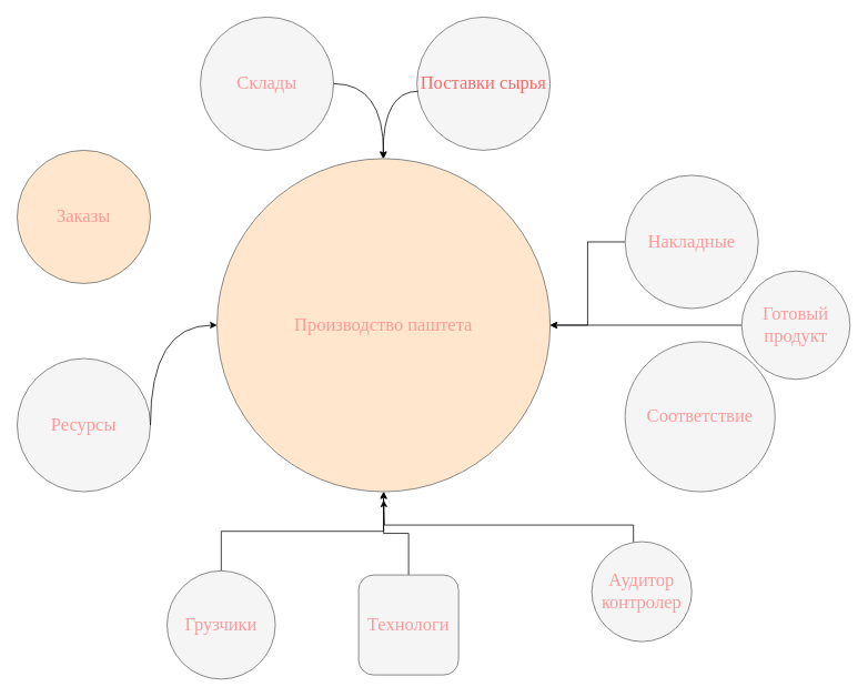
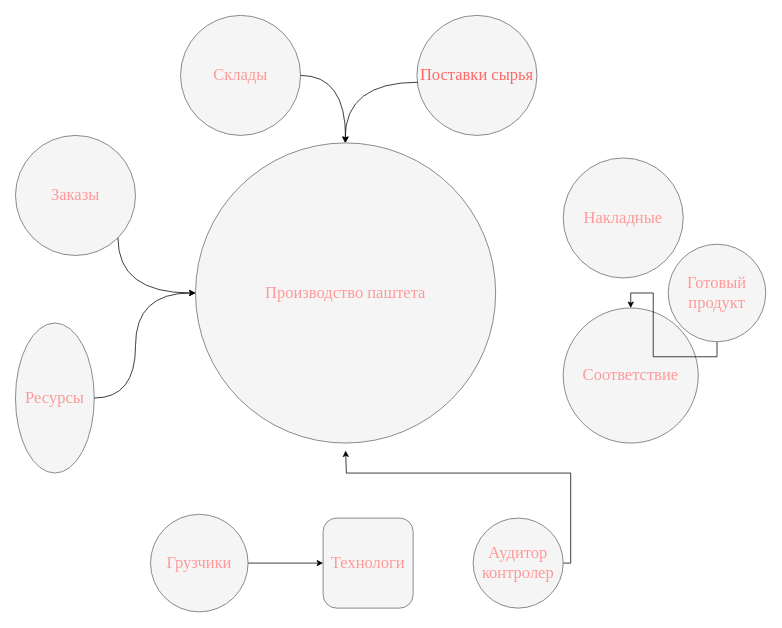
  <mxCell id="0" />
  <mxCell id="1" parent="0" />
- <mxCell id="2" value="Производство паштета" style="ellipse;whiteSpace=wrap;html=1;rounded=0;shadow=0;dashed=0;comic=0;fontFamily=Verdana;fontSize=22;fontColor=#FF9999;fillColor=#ffe6cc;strokeColor=#666666;" parent="1" vertex="1"><mxGeometry x="260" y="190" width="400" height="400" as="geometry" /></mxCell>
- <mxCell id="3" value="Поставки сырья" style="ellipse;whiteSpace=wrap;html=1;rounded=0;shadow=0;dashed=0;comic=0;fontFamily=Verdana;fontSize=22;fontColor=#FF6666;fillColor=#f5f5f5;strokeColor=#666666;" parent="1" vertex="1"><mxGeometry x="500" y="20" width="160" height="160" as="geometry" /></mxCell>
+ <mxCell id="2" value="Производство паштета" style="ellipse;whiteSpace=wrap;html=1;rounded=0;shadow=0;dashed=0;comic=0;fontFamily=Verdana;fontSize=22;fontColor=#FF9999;fillColor=#f5f5f5;strokeColor=#666666;" parent="1" vertex="1"><mxGeometry x="260" y="190" width="400" height="400" as="geometry" /></mxCell>
+ <mxCell id="3" value="Поставки сырья" style="ellipse;whiteSpace=wrap;html=1;rounded=0;shadow=0;dashed=0;comic=0;fontFamily=Verdana;fontSize=22;fontColor=#FF6666;fillColor=#f5f5f5;strokeColor=#666666;" parent="1" vertex="1"><mxGeometry x="555" y="20" width="160" height="160" as="geometry" /></mxCell>
  <mxCell id="4" style="edgeStyle=orthogonalEdgeStyle;rounded=0;orthogonalLoop=1;jettySize=auto;html=1;" edge="1" parent="1" source="5"><mxGeometry relative="1" as="geometry"><mxPoint x="460" y="600" as="targetPoint" /><Array as="points"><mxPoint x="760" y="630" /><mxPoint x="461" y="630" /><mxPoint x="461" y="600" /></Array></mxGeometry></mxCell>
- <mxCell id="5" value="Аудитор контролер" style="ellipse;whiteSpace=wrap;html=1;rounded=0;shadow=0;dashed=0;comic=0;fontFamily=Verdana;fontSize=22;fontColor=#FF9999;fillColor=#f5f5f5;strokeColor=#666666;" parent="1" vertex="1"><mxGeometry x="710" y="650" width="120" height="120" as="geometry" /></mxCell>
- <mxCell id="6" style="edgeStyle=orthogonalEdgeStyle;rounded=0;orthogonalLoop=1;jettySize=auto;html=1;" edge="1" parent="1" source="7" target="2"><mxGeometry relative="1" as="geometry" /></mxCell>
+ <mxCell id="5" value="Аудитор контролер" style="ellipse;whiteSpace=wrap;html=1;rounded=0;shadow=0;dashed=0;comic=0;fontFamily=Verdana;fontSize=22;fontColor=#FF9999;fillColor=#f5f5f5;strokeColor=#666666;" parent="1" vertex="1"><mxGeometry x="630" y="690" width="120" height="120" as="geometry" /></mxCell>
  <mxCell id="7" value="Накладные" style="ellipse;whiteSpace=wrap;html=1;rounded=0;shadow=0;dashed=0;comic=0;fontFamily=Verdana;fontSize=22;fontColor=#FF9999;fillColor=#f5f5f5;strokeColor=#666666;" parent="1" vertex="1"><mxGeometry x="750" y="210" width="160" height="160" as="geometry" /></mxCell>
- <mxCell id="8" value="Ресурсы" style="ellipse;whiteSpace=wrap;html=1;rounded=0;shadow=0;dashed=0;comic=0;fontFamily=Verdana;fontSize=22;fontColor=#FF9999;fillColor=#f5f5f5;strokeColor=#666666;" parent="1" vertex="1"><mxGeometry x="20" y="430" width="160" height="160" as="geometry" /></mxCell>
- <mxCell id="9" value="Заказы" style="ellipse;whiteSpace=wrap;html=1;rounded=0;shadow=0;dashed=0;comic=0;fontFamily=Verdana;fontSize=22;fontColor=#FF9999;fillColor=#ffe6cc;strokeColor=#666666;" parent="1" vertex="1"><mxGeometry x="20" y="180" width="160" height="160" as="geometry" /></mxCell>
+ <mxCell id="8" value="Ресурсы" style="ellipse;whiteSpace=wrap;html=1;rounded=0;shadow=0;dashed=0;comic=0;fontFamily=Verdana;fontSize=22;fontColor=#FF9999;fillColor=#f5f5f5;strokeColor=#666666;" parent="1" vertex="1"><mxGeometry x="20" y="430" width="105" height="200" as="geometry" /></mxCell>
+ <mxCell id="9" value="Заказы" style="ellipse;whiteSpace=wrap;html=1;rounded=0;shadow=0;dashed=0;comic=0;fontFamily=Verdana;fontSize=22;fontColor=#FF9999;fillColor=#f5f5f5;strokeColor=#666666;" parent="1" vertex="1"><mxGeometry x="20" y="180" width="160" height="160" as="geometry" /></mxCell>
  <mxCell id="10" value="Соответствие" style="ellipse;whiteSpace=wrap;html=1;rounded=0;shadow=0;dashed=0;comic=0;fontFamily=Verdana;fontSize=22;fontColor=#FF9999;fillColor=#f5f5f5;strokeColor=#666666;" parent="1" vertex="1"><mxGeometry x="750" y="410" width="180" height="180" as="geometry" /></mxCell>
- <mxCell id="11" style="edgeStyle=orthogonalEdgeStyle;rounded=0;orthogonalLoop=1;jettySize=auto;html=1;exitX=0.5;exitY=0;exitDx=0;exitDy=0;entryX=0.5;entryY=1;entryDx=0;entryDy=0;" edge="1" parent="1" source="12" target="2"><mxGeometry relative="1" as="geometry" /></mxCell>
  <mxCell id="12" value="Технологи" style="whiteSpace=wrap;html=1;shadow=0;dashed=0;comic=0;fontFamily=Verdana;fontSize=22;fontColor=#FF9999;fillColor=#f5f5f5;strokeColor=#666666;rounded=1;" parent="1" vertex="1"><mxGeometry x="430" y="690" width="120" height="120" as="geometry" /></mxCell>
- <mxCell id="13" style="edgeStyle=orthogonalEdgeStyle;rounded=0;orthogonalLoop=1;jettySize=auto;html=1;" edge="1" parent="1" source="14" target="2"><mxGeometry relative="1" as="geometry" /></mxCell>
+ <mxCell id="13" style="edgeStyle=orthogonalEdgeStyle;rounded=0;orthogonalLoop=1;jettySize=auto;html=1;" edge="1" parent="1" source="14" target="12"><mxGeometry relative="1" as="geometry" /></mxCell>
  <mxCell id="14" value="Грузчики" style="ellipse;whiteSpace=wrap;html=1;rounded=0;shadow=0;dashed=0;comic=0;fontFamily=Verdana;fontSize=22;fontColor=#FF9999;fillColor=#f5f5f5;strokeColor=#666666;" parent="1" vertex="1"><mxGeometry x="200" y="685" width="130" height="130" as="geometry" /></mxCell>
  <mxCell id="15" value="Склады" style="ellipse;whiteSpace=wrap;html=1;rounded=0;shadow=0;dashed=0;comic=0;fontFamily=Verdana;fontSize=22;fontColor=#FF9999;fillColor=#f5f5f5;strokeColor=#666666;" vertex="1" parent="1"><mxGeometry x="240" y="20" width="160" height="160" as="geometry" /></mxCell>
+ <mxCell id="16" value="" style="curved=1;endArrow=classic;html=1;rounded=0;edgeStyle=orthogonalEdgeStyle;exitX=1;exitY=1;exitDx=0;exitDy=0;entryX=0;entryY=0.5;entryDx=0;entryDy=0;" edge="1" parent="1" source="9" target="2"><mxGeometry width="50" height="50" relative="1" as="geometry"><mxPoint x="410" y="420" as="sourcePoint" /><mxPoint x="460" y="370" as="targetPoint" /><Array as="points"><mxPoint x="157" y="390" /></Array></mxGeometry></mxCell>
  <mxCell id="17" value="" style="curved=1;endArrow=classic;html=1;rounded=0;edgeStyle=orthogonalEdgeStyle;exitX=1;exitY=0.5;exitDx=0;exitDy=0;" edge="1" parent="1" source="8" target="2"><mxGeometry width="50" height="50" relative="1" as="geometry"><mxPoint x="410" y="420" as="sourcePoint" /><mxPoint x="460" y="370" as="targetPoint" /><Array as="points"><mxPoint x="180" y="390" /></Array></mxGeometry></mxCell>
  <mxCell id="18" value="" style="curved=1;endArrow=classic;html=1;rounded=0;edgeStyle=orthogonalEdgeStyle;entryX=0.5;entryY=0;entryDx=0;entryDy=0;" edge="1" parent="1" target="2"><mxGeometry width="50" height="50" relative="1" as="geometry"><mxPoint x="400" y="100" as="sourcePoint" /><mxPoint x="450" y="50" as="targetPoint" /><Array as="points"><mxPoint x="460" y="100" /></Array></mxGeometry></mxCell>
  <mxCell id="19" value="" style="curved=1;endArrow=classic;html=1;rounded=0;edgeStyle=orthogonalEdgeStyle;exitX=0.008;exitY=0.557;exitDx=0;exitDy=0;exitPerimeter=0;" edge="1" parent="1" source="3"><mxGeometry width="50" height="50" relative="1" as="geometry"><mxPoint x="460.63" y="124.28" as="sourcePoint" /><mxPoint x="459.35" y="190.001" as="targetPoint" /><Array as="points"><mxPoint x="459" y="109" /></Array></mxGeometry></mxCell>
- <mxCell id="20" style="edgeStyle=orthogonalEdgeStyle;rounded=0;orthogonalLoop=1;jettySize=auto;html=1;entryX=1;entryY=0.5;entryDx=0;entryDy=0;" edge="1" parent="1" source="21" target="2"><mxGeometry relative="1" as="geometry" /></mxCell>
+ <mxCell id="20" style="edgeStyle=orthogonalEdgeStyle;rounded=0;orthogonalLoop=1;jettySize=auto;html=1;" edge="1" parent="1" source="21" target="10"><mxGeometry relative="1" as="geometry" /></mxCell>
  <mxCell id="21" value="Готовый продукт" style="ellipse;whiteSpace=wrap;html=1;rounded=0;shadow=0;dashed=0;comic=0;fontFamily=Verdana;fontSize=22;fontColor=#FF9999;fillColor=#f5f5f5;strokeColor=#666666;" vertex="1" parent="1"><mxGeometry x="890" y="325" width="130" height="130" as="geometry" /></mxCell>
